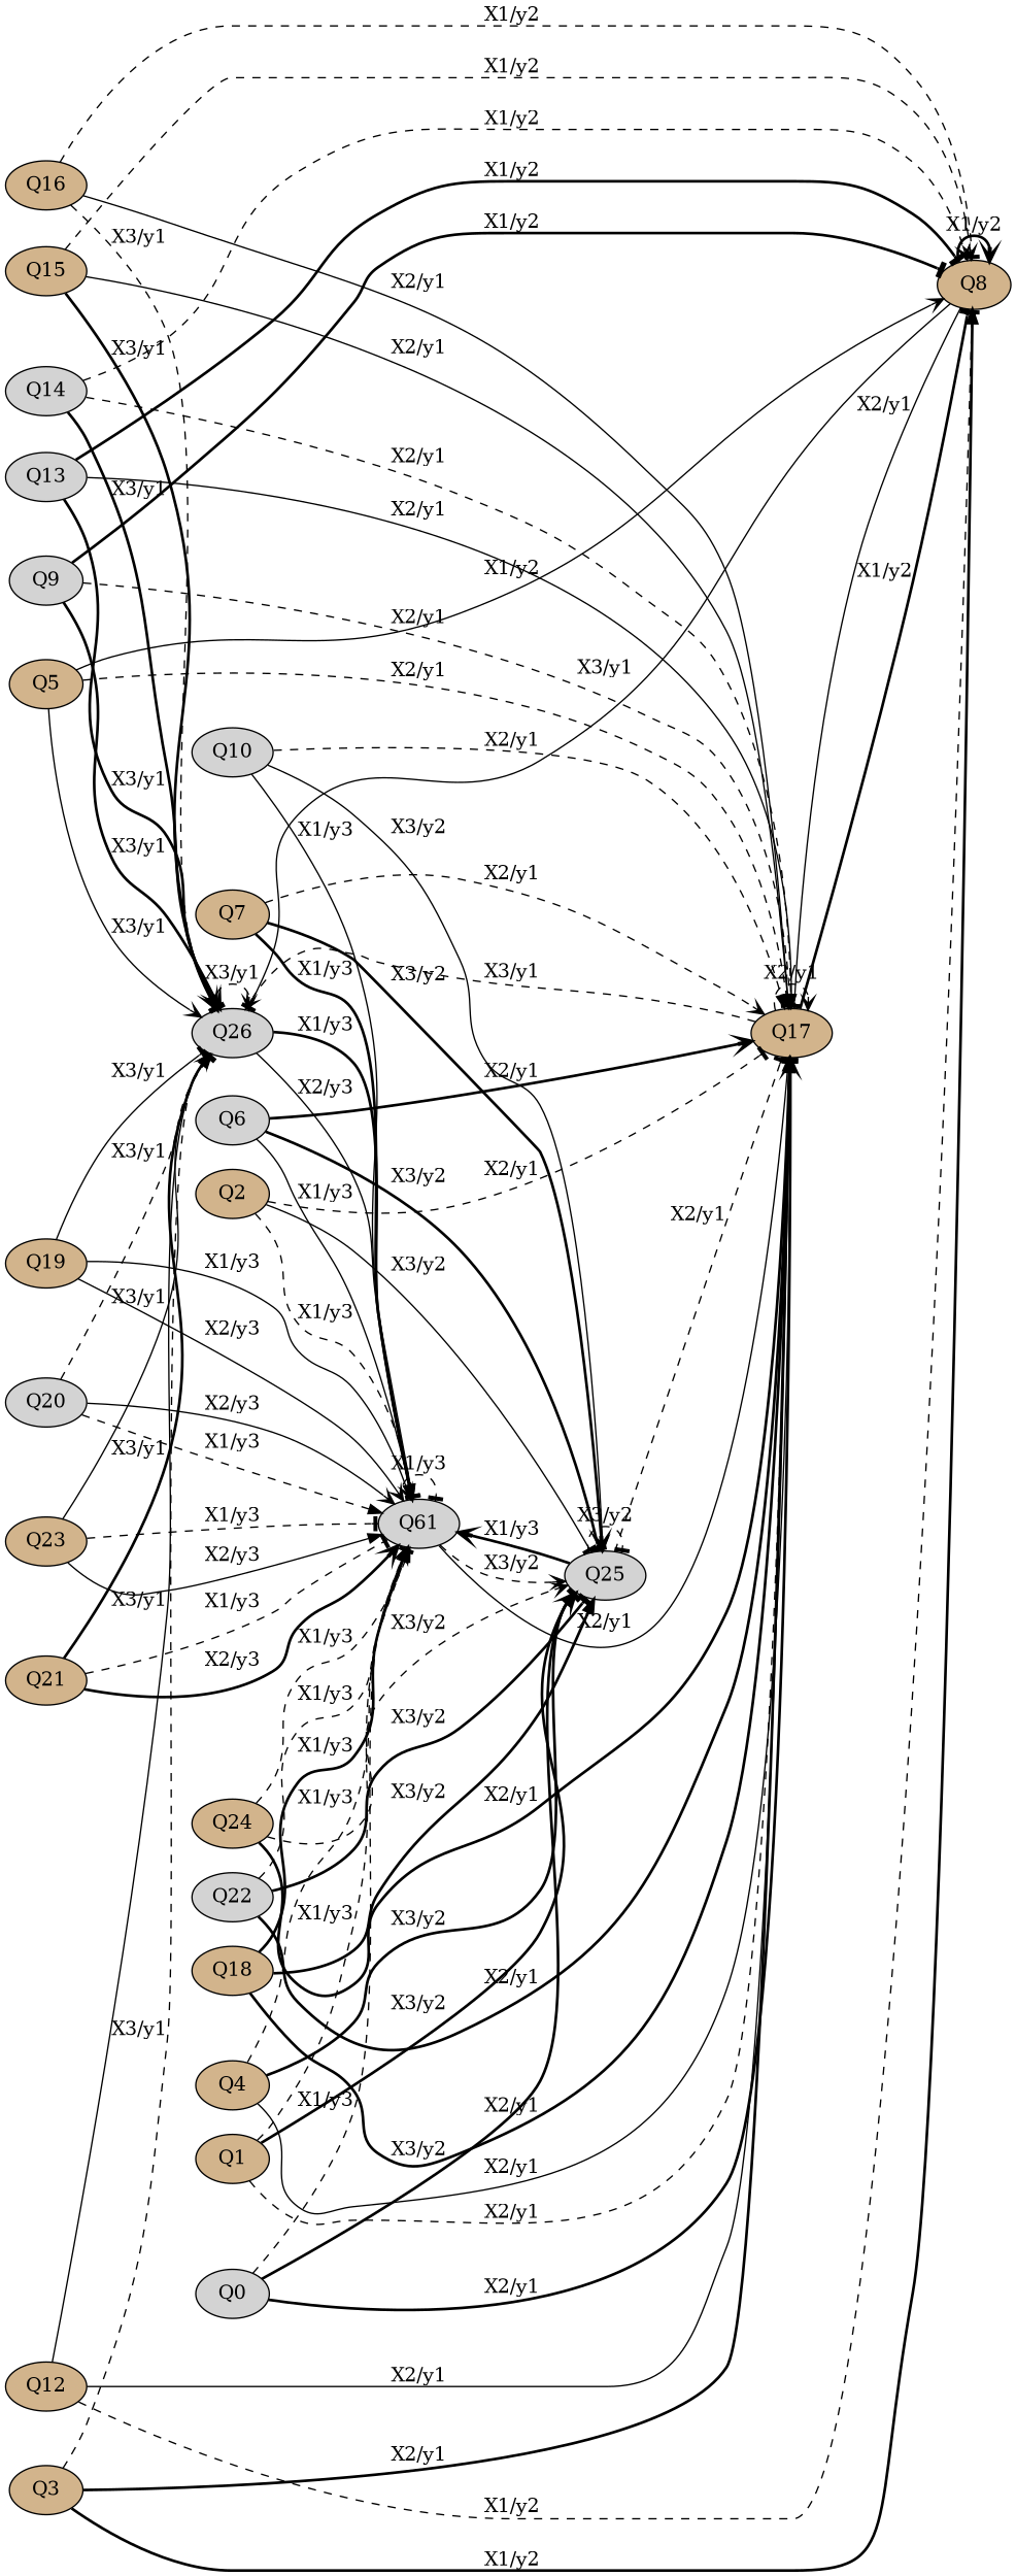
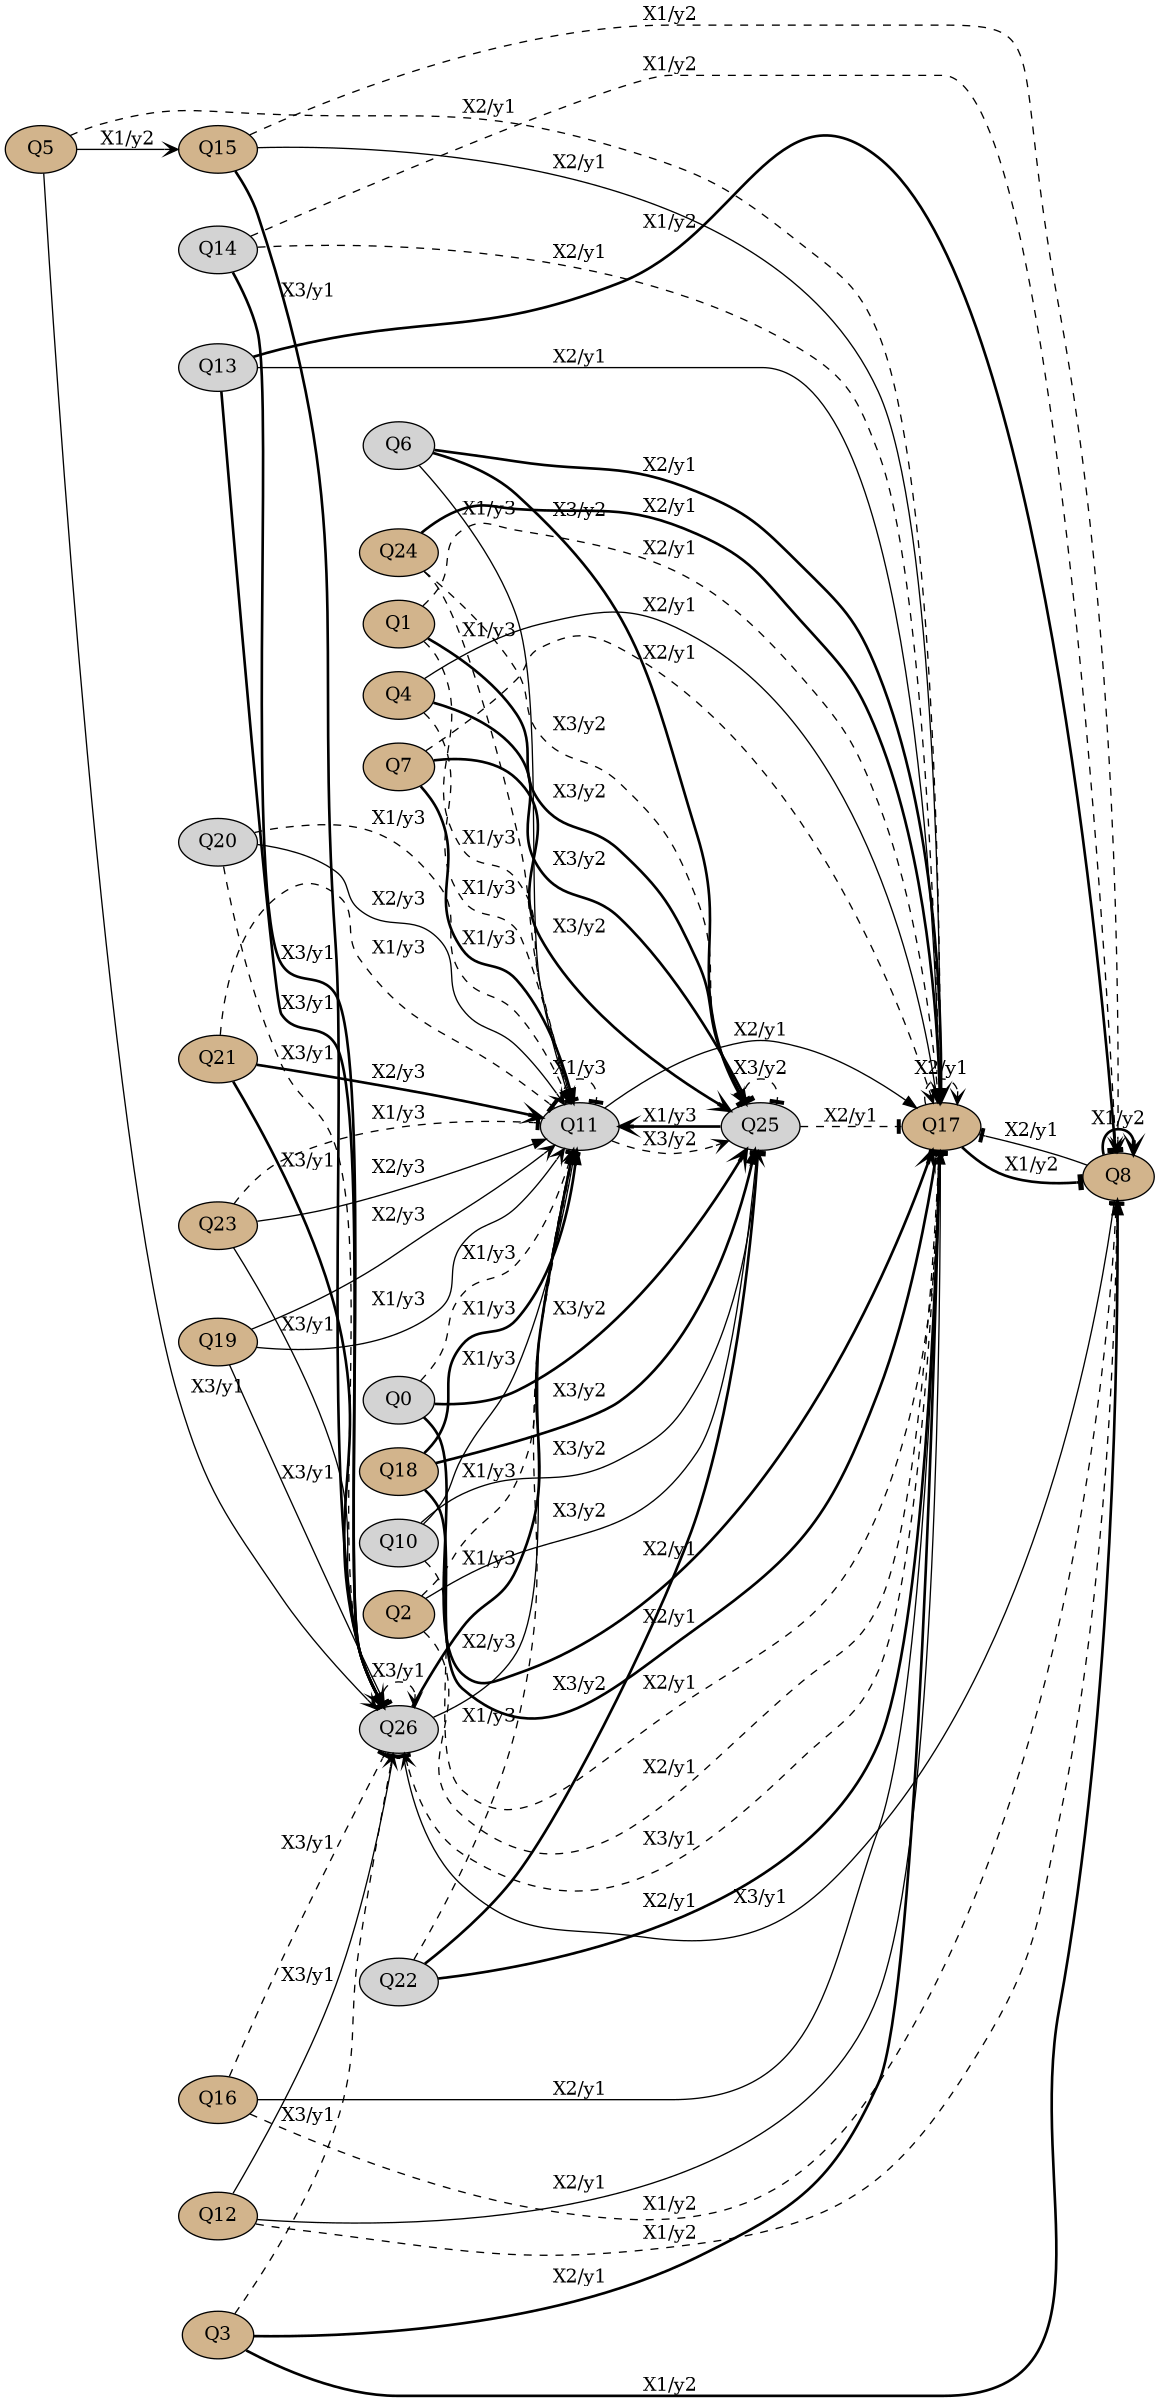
  digraph {
    rankdir=LR
    node [fillcolor=tan style=filled]
    edge [arrowhead=tee style=dashed]
    Q26 [fillcolor=lightgrey]
-   Q11 [fillcolor=lightgrey label=Q61]
+   Q11 [fillcolor=lightgrey]
    Q25 [fillcolor=lightgrey]
    Q17
    Q8
    Q24
    Q23
    Q22 [fillcolor=lightgrey]
    Q21
    Q20 [fillcolor=lightgrey]
    Q19
    Q18
    Q16
    Q15
    Q14 [fillcolor=lightgrey]
    Q13 [fillcolor=lightgrey]
    Q12
    Q10 [fillcolor=lightgrey]
-   Q9 [fillcolor=lightgrey]
    Q7
    Q6 [fillcolor=lightgrey]
    Q5
    Q4
    Q3
    Q2
    Q1
    Q0 [fillcolor=lightgrey]
    Q26 -> Q26 [arrowhead=vee label="X3/y1"]
    Q26 -> Q11 [arrowhead=normal label="X1/y3" style=bold]
    Q26 -> Q11 [label="X2/y3" style=solid]
    Q11 -> Q11 [label="X1/y3"]
    Q11 -> Q25 [arrowhead=vee label="X3/y2"]
    Q11 -> Q17 [arrowhead=normal label="X2/y1" style=solid]
    Q25 -> Q11 [arrowhead=vee label="X1/y3" style=bold]
    Q25 -> Q25 [label="X3/y2"]
    Q25 -> Q17 [label="X2/y1"]
    Q17 -> Q26 [arrowhead=vee label="X3/y1"]
    Q17 -> Q17 [arrowhead=vee label="X2/y1"]
    Q17 -> Q8 [label="X1/y2" style=bold]
    Q8 -> Q26 [label="X3/y1" style=solid]
    Q8 -> Q17 [label="X2/y1" style=solid]
    Q8 -> Q8 [arrowhead=vee label="X1/y2" style=bold]
    Q24 -> Q11 [arrowhead=normal label="X1/y3"]
    Q24 -> Q25 [arrowhead=vee label="X3/y2"]
    Q24 -> Q17 [arrowhead=normal label="X2/y1" style=bold]
    Q23 -> Q26 [arrowhead=normal label="X3/y1" style=solid]
    Q23 -> Q11 [label="X1/y3"]
    Q23 -> Q11 [arrowhead=normal label="X2/y3" style=solid]
    Q22 -> Q11 [arrowhead=normal label="X1/y3"]
    Q22 -> Q25 [label="X3/y2" style=bold]
    Q22 -> Q17 [label="X2/y1" style=bold]
    Q21 -> Q26 [label="X3/y1" style=bold]
    Q21 -> Q11 [label="X1/y3"]
    Q21 -> Q11 [arrowhead=vee label="X2/y3" style=bold]
    Q20 -> Q26 [arrowhead=normal label="X3/y1"]
    Q20 -> Q11 [arrowhead=normal label="X1/y3"]
    Q20 -> Q11 [arrowhead=vee label="X2/y3" style=solid]
    Q19 -> Q26 [label="X3/y1" style=solid]
    Q19 -> Q11 [arrowhead=vee label="X1/y3" style=solid]
    Q19 -> Q11 [arrowhead=vee label="X2/y3" style=solid]
    Q18 -> Q11 [arrowhead=normal label="X1/y3" style=bold]
    Q18 -> Q25 [arrowhead=normal label="X3/y2" style=bold]
    Q18 -> Q17 [label="X2/y1" style=bold]
    Q16 -> Q26 [label="X3/y1"]
    Q16 -> Q17 [label="X2/y1" style=solid]
    Q16 -> Q8 [label="X1/y2"]
    Q15 -> Q26 [arrowhead=normal label="X3/y1" style=bold]
    Q15 -> Q17 [arrowhead=normal label="X2/y1" style=solid]
    Q15 -> Q8 [arrowhead=vee label="X1/y2"]
    Q14 -> Q26 [arrowhead=vee label="X3/y1" style=bold]
    Q14 -> Q17 [arrowhead=normal label="X2/y1"]
    Q14 -> Q8 [arrowhead=vee label="X1/y2"]
    Q13 -> Q26 [label="X3/y1" style=bold]
    Q13 -> Q17 [arrowhead=normal label="X2/y1" style=solid]
    Q13 -> Q8 [label="X1/y2" style=bold]
    Q12 -> Q26 [label="X3/y1" style=solid]
    Q12 -> Q17 [label="X2/y1" style=solid]
    Q12 -> Q8 [label="X1/y2"]
    Q10 -> Q11 [arrowhead=normal label="X1/y3" style=solid]
    Q10 -> Q25 [arrowhead=vee label="X3/y2" style=solid]
    Q10 -> Q17 [arrowhead=normal label="X2/y1"]
-   Q9 -> Q26 [arrowhead=vee label="X3/y1" style=bold]
-   Q9 -> Q17 [arrowhead=normal label="X2/y1"]
-   Q9 -> Q8 [label="X1/y2" style=bold]
    Q7 -> Q11 [arrowhead=normal label="X1/y3" style=bold]
    Q7 -> Q25 [arrowhead=vee label="X3/y2" style=bold]
    Q7 -> Q17 [arrowhead=vee label="X2/y1"]
    Q6 -> Q11 [arrowhead=normal label="X1/y3" style=solid]
    Q6 -> Q25 [label="X3/y2" style=bold]
    Q6 -> Q17 [arrowhead=vee label="X2/y1" style=bold]
    Q5 -> Q26 [arrowhead=vee label="X3/y1" style=solid]
    Q5 -> Q17 [arrowhead=normal label="X2/y1"]
-   Q5 -> Q8 [arrowhead=vee label="X1/y2" style=solid]
+   Q5 -> Q15 [arrowhead=vee label="X1/y2" style=solid]
    Q4 -> Q11 [label="X1/y3"]
    Q4 -> Q25 [label="X3/y2" style=bold]
    Q4 -> Q17 [arrowhead=normal label="X2/y1" style=solid]
    Q3 -> Q26 [arrowhead=vee label="X3/y1"]
    Q3 -> Q17 [label="X2/y1" style=bold]
    Q3 -> Q8 [arrowhead=normal label="X1/y2" style=bold]
    Q2 -> Q11 [label="X1/y3"]
    Q2 -> Q25 [label="X3/y2" style=solid]
    Q2 -> Q17 [label="X2/y1"]
    Q1 -> Q11 [arrowhead=vee label="X1/y3"]
    Q1 -> Q25 [arrowhead=normal label="X3/y2" style=bold]
    Q1 -> Q17 [arrowhead=normal label="X2/y1"]
    Q0 -> Q11 [arrowhead=vee label="X1/y3"]
    Q0 -> Q25 [arrowhead=vee label="X3/y2" style=bold]
    Q0 -> Q17 [arrowhead=vee label="X2/y1" style=bold]
  }
